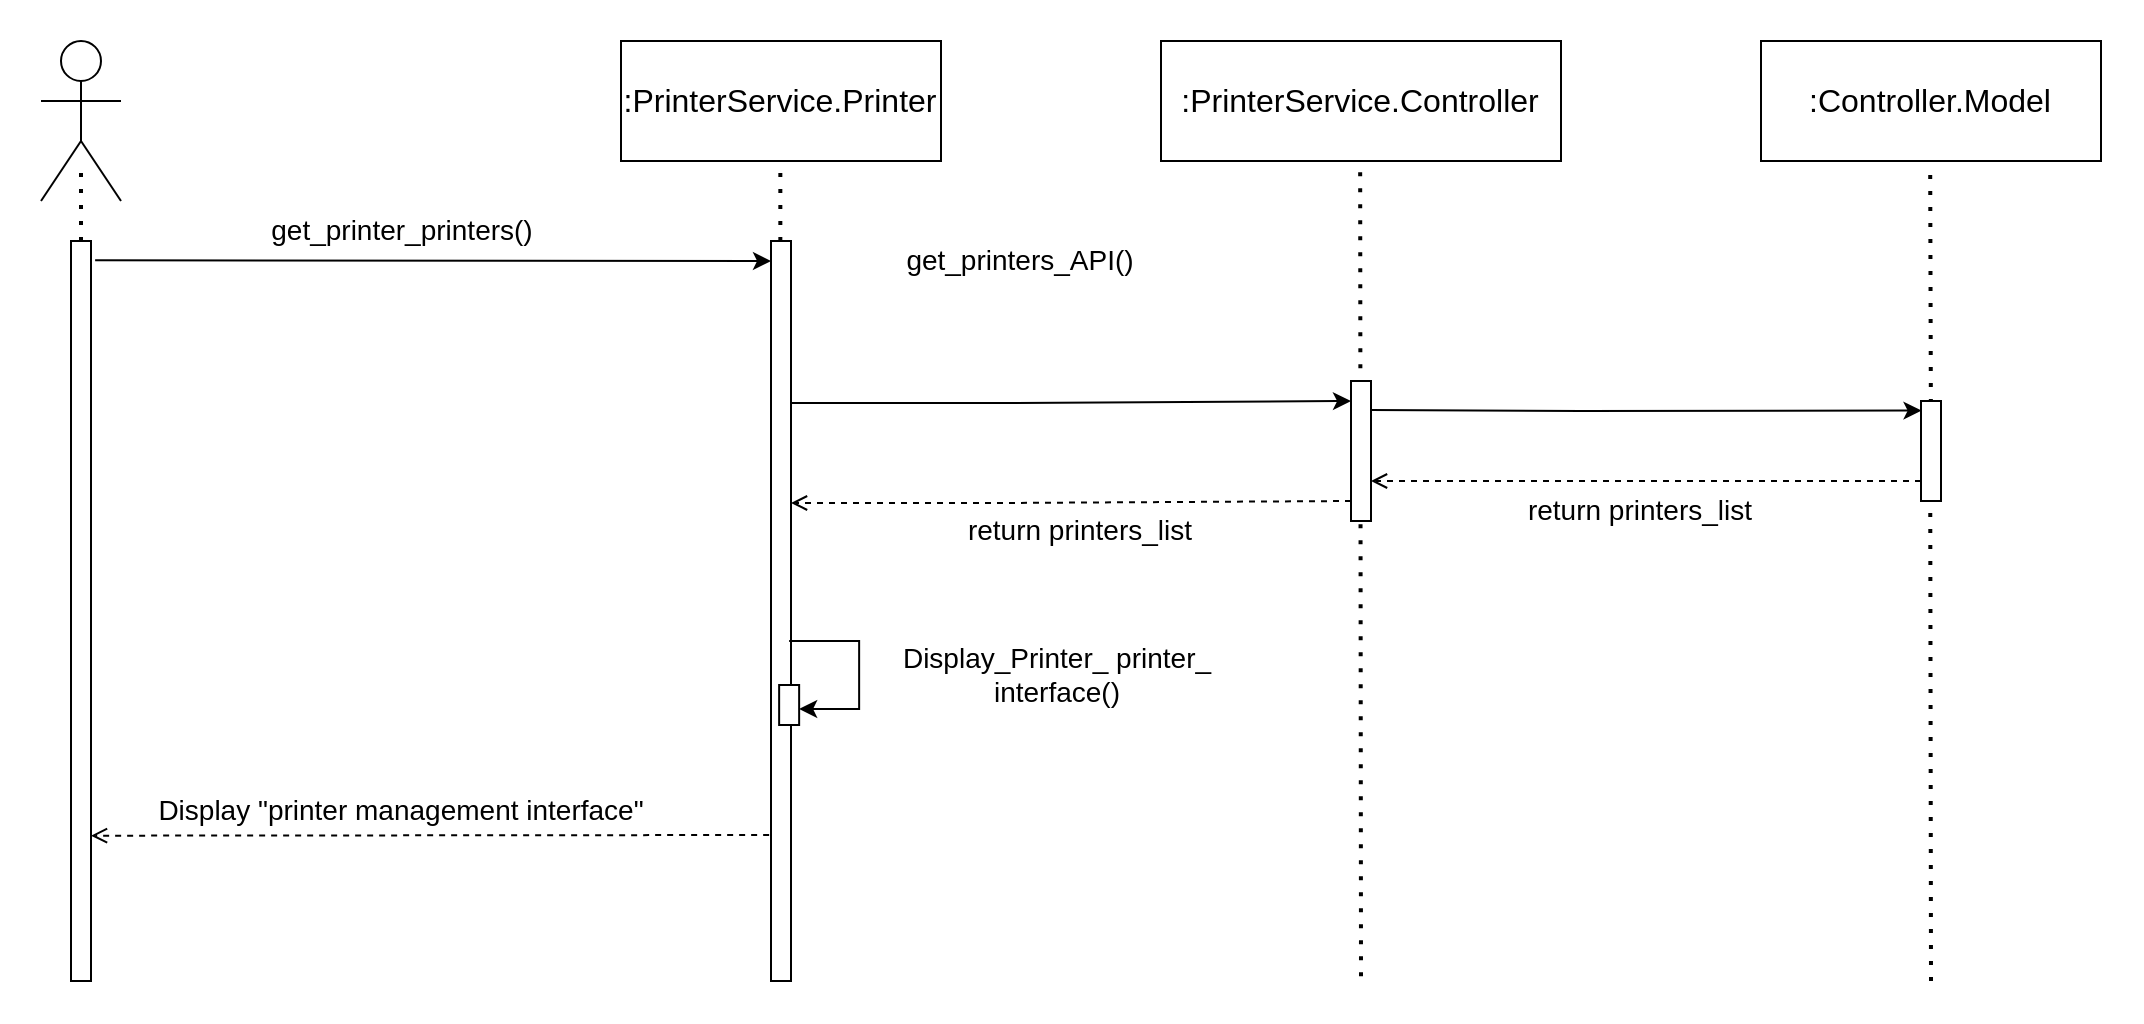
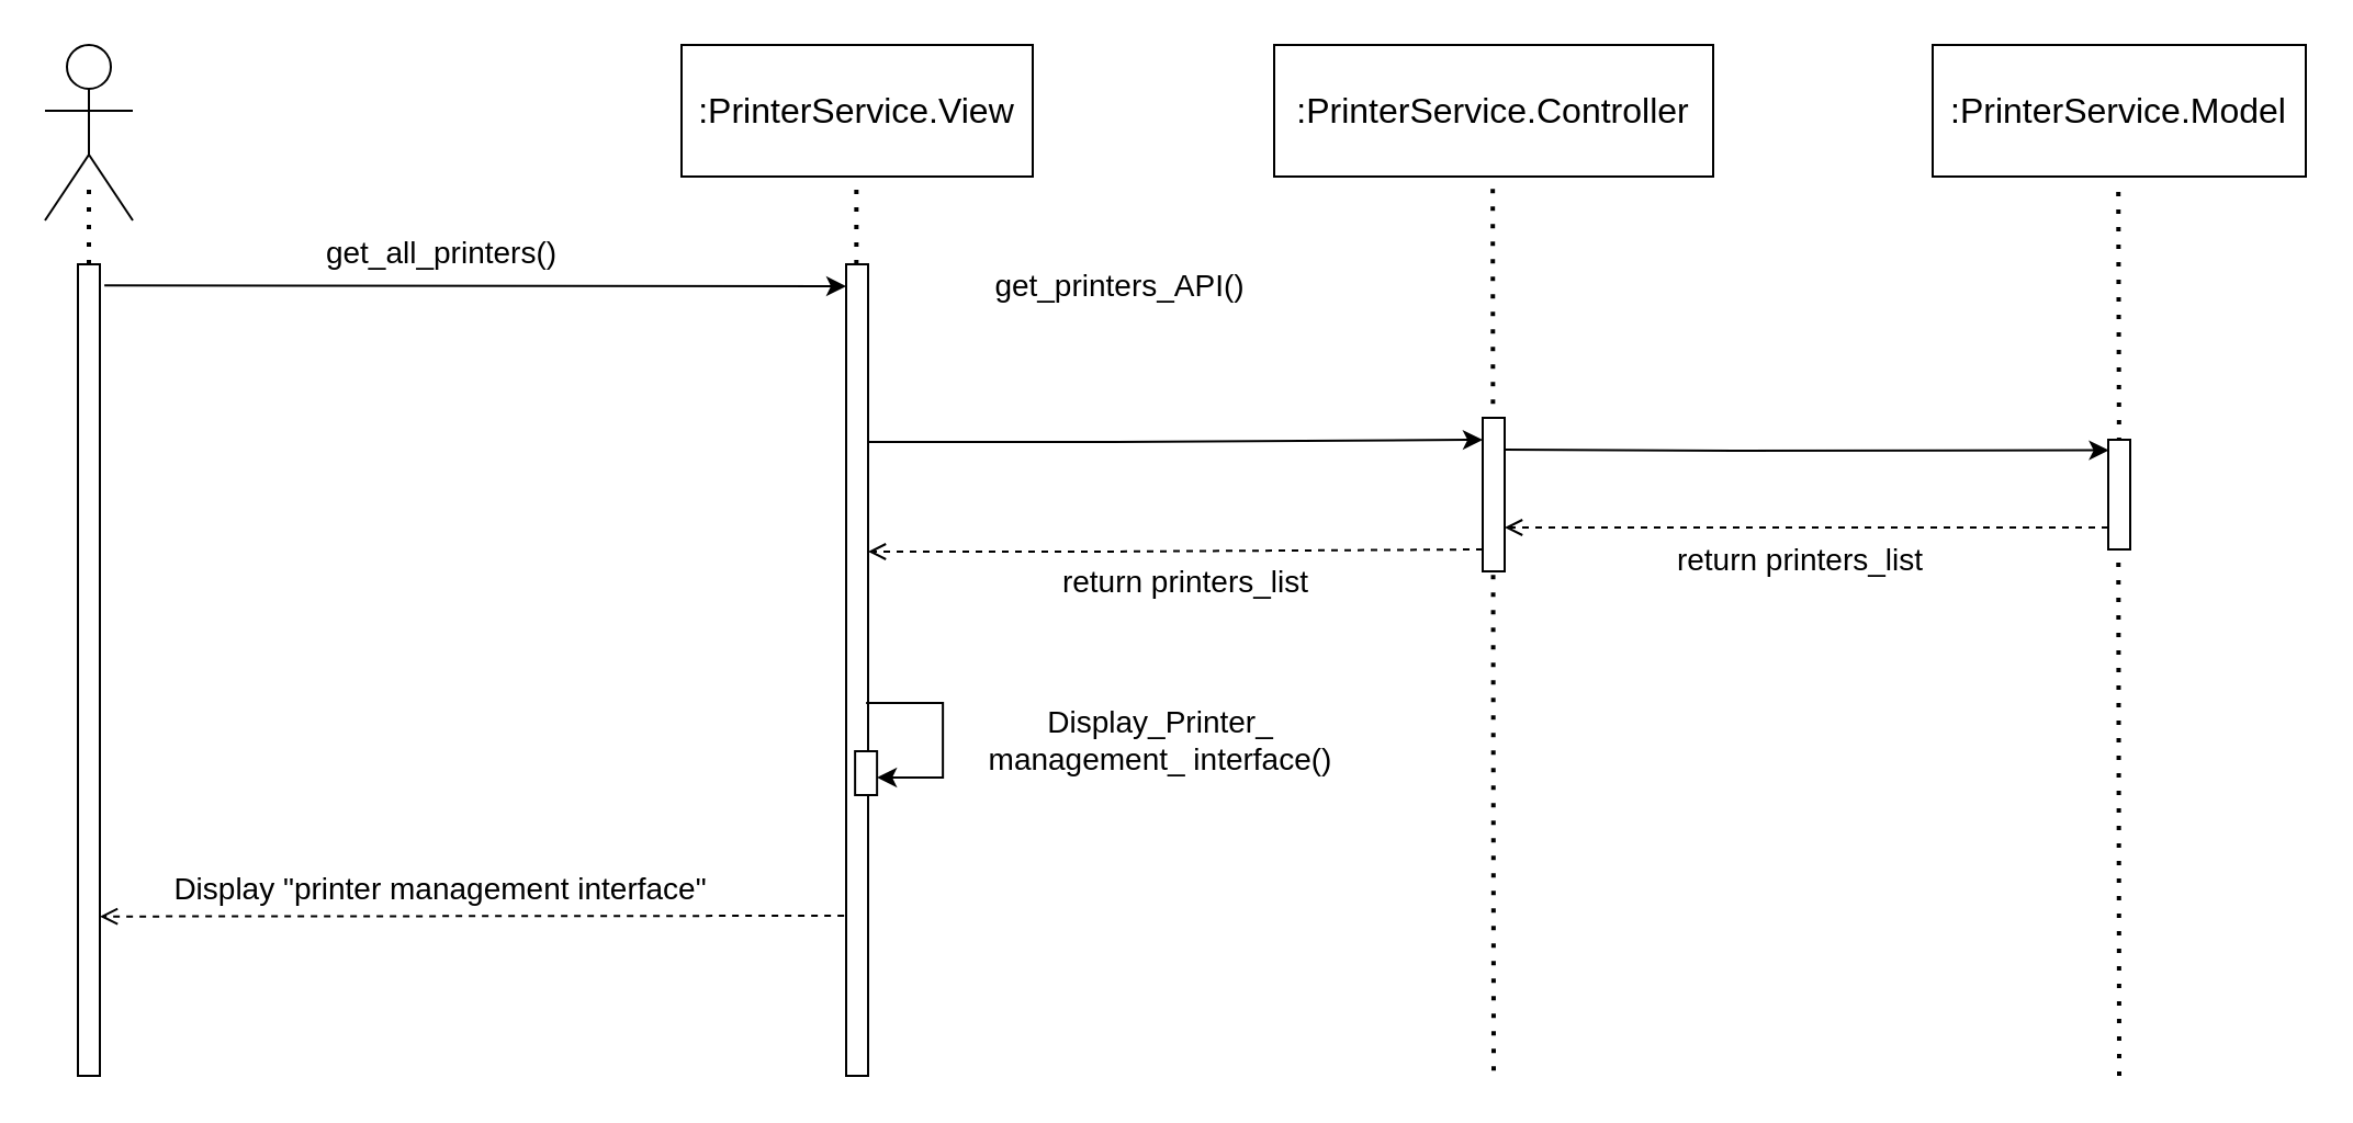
  <mxCell id="0" />
  <mxCell id="1" parent="0" />
  <mxCell id="2" value="" style="ellipse;whiteSpace=wrap;html=1;fillColor=#FFFFFF;" vertex="1" parent="1"><mxGeometry x="30" y="20" width="20" height="20" as="geometry" /></mxCell>
  <mxCell id="3" value="" style="endArrow=none;html=1;rounded=0;exitX=0.5;exitY=1;exitDx=0;exitDy=0;" edge="1" parent="1" source="2"><mxGeometry width="50" height="50" relative="1" as="geometry"><mxPoint x="200" y="80" as="sourcePoint" /><mxPoint x="40" y="70" as="targetPoint" /><Array as="points"><mxPoint x="40" y="70" /></Array></mxGeometry></mxCell>
  <mxCell id="4" value="" style="endArrow=none;html=1;rounded=0;" edge="1" parent="1"><mxGeometry width="50" height="50" relative="1" as="geometry"><mxPoint x="20" y="100" as="sourcePoint" /><mxPoint x="40" y="70" as="targetPoint" /></mxGeometry></mxCell>
  <mxCell id="5" value="" style="endArrow=none;html=1;rounded=0;" edge="1" parent="1"><mxGeometry width="50" height="50" relative="1" as="geometry"><mxPoint x="40" y="70" as="sourcePoint" /><mxPoint x="60" y="100" as="targetPoint" /></mxGeometry></mxCell>
  <mxCell id="6" value="" style="endArrow=none;html=1;rounded=0;" edge="1" parent="1"><mxGeometry width="50" height="50" relative="1" as="geometry"><mxPoint x="20" y="50" as="sourcePoint" /><mxPoint x="60" y="50" as="targetPoint" /></mxGeometry></mxCell>
- <mxCell id="7" value="&lt;font style=&quot;font-size: 16px;&quot;&gt;:PrinterService.Printer&lt;/font&gt;" style="rounded=0;whiteSpace=wrap;html=1;fillColor=#FFFFFF;" vertex="1" parent="1"><mxGeometry x="310" y="20" width="160" height="60" as="geometry" /></mxCell>
+ <mxCell id="7" value="&lt;font style=&quot;font-size: 16px;&quot;&gt;:PrinterService.View&lt;/font&gt;" style="rounded=0;whiteSpace=wrap;html=1;fillColor=#FFFFFF;" vertex="1" parent="1"><mxGeometry x="310" y="20" width="160" height="60" as="geometry" /></mxCell>
  <mxCell id="8" value="&lt;font style=&quot;font-size: 16px;&quot;&gt;:PrinterService.Controller&lt;/font&gt;" style="rounded=0;whiteSpace=wrap;html=1;fillColor=#FFFFFF;" vertex="1" parent="1"><mxGeometry x="580" y="20" width="200" height="60" as="geometry" /></mxCell>
- <mxCell id="9" value="&lt;font style=&quot;font-size: 16px;&quot;&gt;:Controller.Model&lt;/font&gt;" style="rounded=0;whiteSpace=wrap;html=1;fillColor=#FFFFFF;" vertex="1" parent="1"><mxGeometry x="880" y="20" width="170" height="60" as="geometry" /></mxCell>
+ <mxCell id="9" value="&lt;font style=&quot;font-size: 16px;&quot;&gt;:PrinterService.Model&lt;/font&gt;" style="rounded=0;whiteSpace=wrap;html=1;fillColor=#FFFFFF;" vertex="1" parent="1"><mxGeometry x="880" y="20" width="170" height="60" as="geometry" /></mxCell>
  <mxCell id="10" value="" style="rounded=0;whiteSpace=wrap;html=1;fillColor=#FFFFFF;" vertex="1" parent="1"><mxGeometry x="35" y="120" width="10" height="370" as="geometry" /></mxCell>
  <mxCell id="11" value="" style="endArrow=none;dashed=1;html=1;dashPattern=1 3;strokeWidth=2;rounded=0;exitX=0.5;exitY=0;exitDx=0;exitDy=0;" edge="1" parent="1" source="10"><mxGeometry width="50" height="50" relative="1" as="geometry"><mxPoint x="140" y="230" as="sourcePoint" /><mxPoint x="40" y="80" as="targetPoint" /></mxGeometry></mxCell>
  <mxCell id="12" value="" style="endArrow=none;dashed=1;html=1;dashPattern=1 3;strokeWidth=2;rounded=0;exitX=0.5;exitY=0;exitDx=0;exitDy=0;" edge="1" parent="1"><mxGeometry width="50" height="50" relative="1" as="geometry"><mxPoint x="389.67" y="120" as="sourcePoint" /><mxPoint x="389.67" y="80" as="targetPoint" /></mxGeometry></mxCell>
  <mxCell id="13" value="" style="endArrow=classic;html=1;rounded=0;entryX=-0.069;entryY=0.011;entryDx=0;entryDy=0;entryPerimeter=0;exitX=1.207;exitY=0.026;exitDx=0;exitDy=0;exitPerimeter=0;" edge="1" parent="1" source="10"><mxGeometry width="50" height="50" relative="1" as="geometry"><mxPoint x="43" y="128" as="sourcePoint" /><mxPoint x="385" y="130" as="targetPoint" /></mxGeometry></mxCell>
  <mxCell id="14" value="" style="rounded=0;whiteSpace=wrap;html=1;fillColor=#FFFFFF;" vertex="1" parent="1"><mxGeometry x="385" y="120" width="10" height="370" as="geometry" /></mxCell>
  <mxCell id="15" value="" style="endArrow=classic;html=1;rounded=0;exitX=0.955;exitY=0.208;exitDx=0;exitDy=0;exitPerimeter=0;entryX=0.027;entryY=0.096;entryDx=0;entryDy=0;entryPerimeter=0;" edge="1" parent="1" source="30" target="31"><mxGeometry width="50" height="50" relative="1" as="geometry"><mxPoint x="685.1" y="211.17" as="sourcePoint" /><mxPoint x="965.1" y="210.17" as="targetPoint" /><Array as="points"><mxPoint x="790" y="205" /></Array></mxGeometry></mxCell>
  <mxCell id="16" value="get_printers_API()" style="text;html=1;align=center;verticalAlign=middle;whiteSpace=wrap;rounded=0;fontSize=14;" vertex="1" parent="1"><mxGeometry x="410" y="115" width="200.24" height="30" as="geometry" /></mxCell>
  <mxCell id="17" value="" style="endArrow=none;dashed=1;html=1;dashPattern=1 3;strokeWidth=2;rounded=0;" edge="1" parent="1"><mxGeometry width="50" height="50" relative="1" as="geometry"><mxPoint x="965.02" y="233" as="sourcePoint" /><mxPoint x="964.6" y="83" as="targetPoint" /></mxGeometry></mxCell>
  <mxCell id="18" value="" style="endArrow=open;html=1;rounded=0;exitX=0.955;exitY=0.208;exitDx=0;exitDy=0;exitPerimeter=0;entryX=0.027;entryY=0.096;entryDx=0;entryDy=0;entryPerimeter=0;endFill=0;dashed=1;" edge="1" parent="1"><mxGeometry width="50" height="50" relative="1" as="geometry"><mxPoint x="960" y="240" as="sourcePoint" /><mxPoint x="685" y="240" as="targetPoint" /><Array as="points"><mxPoint x="790" y="240" /></Array></mxGeometry></mxCell>
  <mxCell id="19" value="" style="endArrow=open;html=1;rounded=0;exitX=0.99;exitY=0.271;exitDx=0;exitDy=0;exitPerimeter=0;entryX=-0.009;entryY=0.069;entryDx=0;entryDy=0;entryPerimeter=0;dashed=1;endFill=0;" edge="1" parent="1"><mxGeometry width="50" height="50" relative="1" as="geometry"><mxPoint x="675" y="250" as="sourcePoint" /><mxPoint x="395" y="251" as="targetPoint" /><Array as="points"><mxPoint x="500" y="251" /></Array></mxGeometry></mxCell>
  <mxCell id="20" value="return printers_list" style="text;html=1;align=center;verticalAlign=middle;whiteSpace=wrap;rounded=0;fontSize=14;" vertex="1" parent="1"><mxGeometry x="720" y="240" width="200.24" height="30" as="geometry" /></mxCell>
  <mxCell id="21" value="return printers_list" style="text;html=1;align=center;verticalAlign=middle;whiteSpace=wrap;rounded=0;fontSize=14;" vertex="1" parent="1"><mxGeometry x="440" y="250" width="200" height="30" as="geometry" /></mxCell>
  <mxCell id="22" value="" style="rounded=0;whiteSpace=wrap;html=1;fillColor=#FFFFFF;" vertex="1" parent="1"><mxGeometry x="389.07" y="342" width="10" height="20" as="geometry" /></mxCell>
- <mxCell id="23" value="Display_Printer_ printer_ interface()" style="text;html=1;align=center;verticalAlign=middle;whiteSpace=wrap;rounded=0;fontSize=14;" vertex="1" parent="1"><mxGeometry x="436.83" y="322" width="183.17" height="30" as="geometry" /></mxCell>
+ <mxCell id="23" value="Display_Printer_ management_ interface()" style="text;html=1;align=center;verticalAlign=middle;whiteSpace=wrap;rounded=0;fontSize=14;" vertex="1" parent="1"><mxGeometry x="436.83" y="322" width="183.17" height="30" as="geometry" /></mxCell>
  <mxCell id="24" value="Display &quot;printer management interface&quot;" style="text;html=1;align=center;verticalAlign=middle;whiteSpace=wrap;rounded=0;fontSize=14;" vertex="1" parent="1"><mxGeometry x="62.82" y="390" width="275" height="30" as="geometry" /></mxCell>
  <mxCell id="25" value="" style="endArrow=classic;html=1;rounded=0;exitX=0.99;exitY=0.271;exitDx=0;exitDy=0;exitPerimeter=0;entryX=-0.009;entryY=0.069;entryDx=0;entryDy=0;entryPerimeter=0;endFill=1;" edge="1" parent="1"><mxGeometry width="50" height="50" relative="1" as="geometry"><mxPoint x="395" y="201" as="sourcePoint" /><mxPoint x="675" y="200" as="targetPoint" /><Array as="points"><mxPoint x="500" y="201" /></Array></mxGeometry></mxCell>
  <mxCell id="26" value="" style="endArrow=open;html=1;rounded=0;entryX=0.993;entryY=0.782;entryDx=0;entryDy=0;entryPerimeter=0;endFill=0;dashed=1;" edge="1" parent="1"><mxGeometry width="50" height="50" relative="1" as="geometry"><mxPoint x="384.07" y="417" as="sourcePoint" /><mxPoint x="45" y="417.34" as="targetPoint" /></mxGeometry></mxCell>
  <mxCell id="27" value="" style="endArrow=classic;html=1;rounded=0;endFill=1;exitX=0.952;exitY=0.019;exitDx=0;exitDy=0;exitPerimeter=0;" edge="1" parent="1"><mxGeometry width="50" height="50" relative="1" as="geometry"><mxPoint x="394.07" y="320" as="sourcePoint" /><mxPoint x="399.07" y="354" as="targetPoint" /><Array as="points"><mxPoint x="429.07" y="320" /><mxPoint x="429.07" y="354" /></Array></mxGeometry></mxCell>
  <mxCell id="28" value="" style="endArrow=none;dashed=1;html=1;dashPattern=1 3;strokeWidth=2;rounded=0;" edge="1" parent="1"><mxGeometry width="50" height="50" relative="1" as="geometry"><mxPoint x="680" y="487.619" as="sourcePoint" /><mxPoint x="679.58" y="80" as="targetPoint" /></mxGeometry></mxCell>
  <mxCell id="29" value="" style="endArrow=none;dashed=1;html=1;dashPattern=1 3;strokeWidth=2;rounded=0;" edge="1" parent="1"><mxGeometry width="50" height="50" relative="1" as="geometry"><mxPoint x="965" y="490" as="sourcePoint" /><mxPoint x="964.6" y="233" as="targetPoint" /></mxGeometry></mxCell>
  <mxCell id="30" value="" style="rounded=0;whiteSpace=wrap;html=1;" vertex="1" parent="1"><mxGeometry x="675" y="190" width="10" height="70" as="geometry" /></mxCell>
  <mxCell id="31" value="" style="rounded=0;whiteSpace=wrap;html=1;" vertex="1" parent="1"><mxGeometry x="960" y="200" width="10" height="50" as="geometry" /></mxCell>
- <mxCell id="32" value="get_printer_printers()" style="text;html=1;align=center;verticalAlign=middle;whiteSpace=wrap;rounded=0;fontSize=14;" vertex="1" parent="1"><mxGeometry x="101.13" y="100" width="200.24" height="30" as="geometry" /></mxCell>
+ <mxCell id="32" value="get_all_printers()" style="text;html=1;align=center;verticalAlign=middle;whiteSpace=wrap;rounded=0;fontSize=14;" vertex="1" parent="1"><mxGeometry x="101.13" y="100" width="200.24" height="30" as="geometry" /></mxCell>
